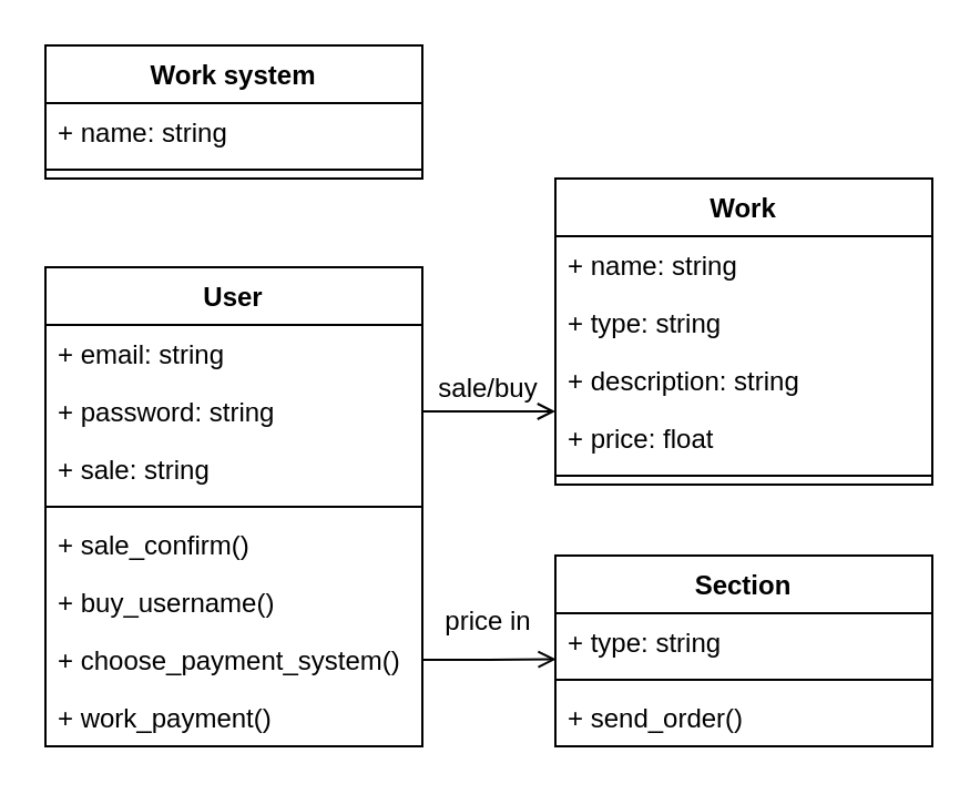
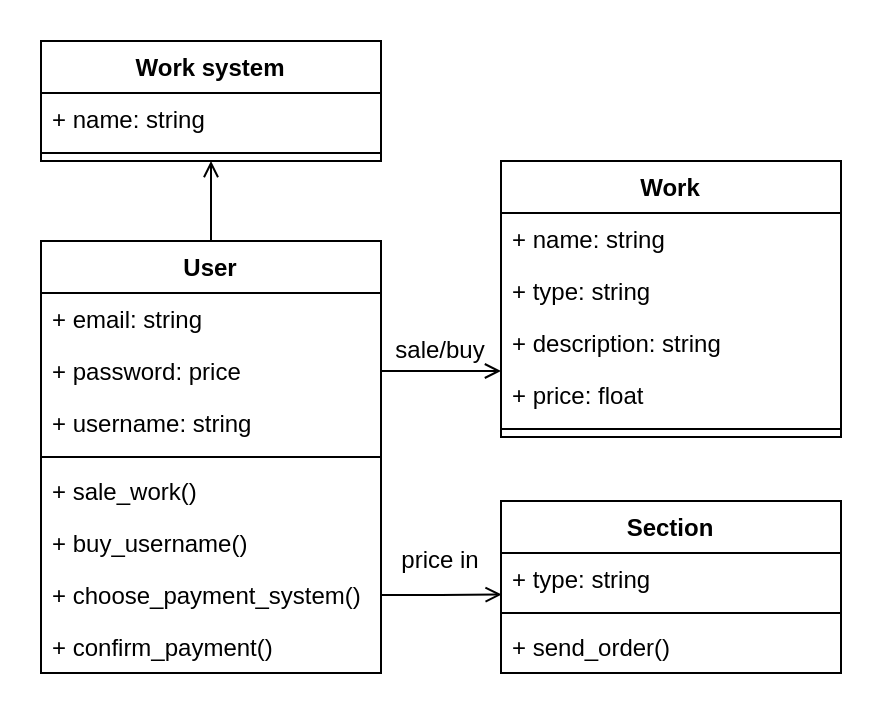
  <mxCell id="0" />
  <mxCell id="1" parent="0" />
+ <mxCell id="2" style="edgeStyle=orthogonalEdgeStyle;rounded=0;orthogonalLoop=1;jettySize=auto;html=1;entryX=0.5;entryY=1;entryDx=0;entryDy=0;endArrow=open;endFill=0;" edge="1" parent="1" source="3" target="16"><mxGeometry relative="1" as="geometry" /></mxCell>
  <mxCell id="3" value="User" style="swimlane;fontStyle=1;align=center;verticalAlign=top;childLayout=stackLayout;horizontal=1;startSize=26;horizontalStack=0;resizeParent=1;resizeParentMax=0;resizeLast=0;collapsible=1;marginBottom=0;" vertex="1" parent="1"><mxGeometry x="20" y="120" width="170" height="216" as="geometry" /></mxCell>
  <mxCell id="4" value="+ email: string" style="text;strokeColor=none;fillColor=none;align=left;verticalAlign=top;spacingLeft=4;spacingRight=4;overflow=hidden;rotatable=0;points=[[0,0.5],[1,0.5]];portConstraint=eastwest;" vertex="1" parent="3"><mxGeometry y="26" width="170" height="26" as="geometry" /></mxCell>
- <mxCell id="5" value="+ password: string" style="text;strokeColor=none;fillColor=none;align=left;verticalAlign=top;spacingLeft=4;spacingRight=4;overflow=hidden;rotatable=0;points=[[0,0.5],[1,0.5]];portConstraint=eastwest;" vertex="1" parent="3"><mxGeometry y="52" width="170" height="26" as="geometry" /></mxCell>
- <mxCell id="6" value="+ sale: string" style="text;strokeColor=none;fillColor=none;align=left;verticalAlign=top;spacingLeft=4;spacingRight=4;overflow=hidden;rotatable=0;points=[[0,0.5],[1,0.5]];portConstraint=eastwest;" vertex="1" parent="3"><mxGeometry y="78" width="170" height="26" as="geometry" /></mxCell>
+ <mxCell id="5" value="+ password: price" style="text;strokeColor=none;fillColor=none;align=left;verticalAlign=top;spacingLeft=4;spacingRight=4;overflow=hidden;rotatable=0;points=[[0,0.5],[1,0.5]];portConstraint=eastwest;" vertex="1" parent="3"><mxGeometry y="52" width="170" height="26" as="geometry" /></mxCell>
+ <mxCell id="6" value="+ username: string" style="text;strokeColor=none;fillColor=none;align=left;verticalAlign=top;spacingLeft=4;spacingRight=4;overflow=hidden;rotatable=0;points=[[0,0.5],[1,0.5]];portConstraint=eastwest;" vertex="1" parent="3"><mxGeometry y="78" width="170" height="26" as="geometry" /></mxCell>
  <mxCell id="7" value="" style="line;strokeWidth=1;fillColor=none;align=left;verticalAlign=middle;spacingTop=-1;spacingLeft=3;spacingRight=3;rotatable=0;labelPosition=right;points=[];portConstraint=eastwest;strokeColor=inherit;" vertex="1" parent="3"><mxGeometry y="104" width="170" height="8" as="geometry" /></mxCell>
- <mxCell id="8" value="+ sale_confirm()" style="text;strokeColor=none;fillColor=none;align=left;verticalAlign=top;spacingLeft=4;spacingRight=4;overflow=hidden;rotatable=0;points=[[0,0.5],[1,0.5]];portConstraint=eastwest;" vertex="1" parent="3"><mxGeometry y="112" width="170" height="26" as="geometry" /></mxCell>
+ <mxCell id="8" value="+ sale_work()" style="text;strokeColor=none;fillColor=none;align=left;verticalAlign=top;spacingLeft=4;spacingRight=4;overflow=hidden;rotatable=0;points=[[0,0.5],[1,0.5]];portConstraint=eastwest;" vertex="1" parent="3"><mxGeometry y="112" width="170" height="26" as="geometry" /></mxCell>
  <mxCell id="9" value="+ buy_username()" style="text;strokeColor=none;fillColor=none;align=left;verticalAlign=top;spacingLeft=4;spacingRight=4;overflow=hidden;rotatable=0;points=[[0,0.5],[1,0.5]];portConstraint=eastwest;" vertex="1" parent="3"><mxGeometry y="138" width="170" height="26" as="geometry" /></mxCell>
  <mxCell id="10" value="+ choose_payment_system()" style="text;strokeColor=none;fillColor=none;align=left;verticalAlign=top;spacingLeft=4;spacingRight=4;overflow=hidden;rotatable=0;points=[[0,0.5],[1,0.5]];portConstraint=eastwest;" vertex="1" parent="3"><mxGeometry y="164" width="170" height="26" as="geometry" /></mxCell>
- <mxCell id="11" value="+ work_payment()" style="text;strokeColor=none;fillColor=none;align=left;verticalAlign=top;spacingLeft=4;spacingRight=4;overflow=hidden;rotatable=0;points=[[0,0.5],[1,0.5]];portConstraint=eastwest;" vertex="1" parent="3"><mxGeometry y="190" width="170" height="26" as="geometry" /></mxCell>
+ <mxCell id="11" value="+ confirm_payment()" style="text;strokeColor=none;fillColor=none;align=left;verticalAlign=top;spacingLeft=4;spacingRight=4;overflow=hidden;rotatable=0;points=[[0,0.5],[1,0.5]];portConstraint=eastwest;" vertex="1" parent="3"><mxGeometry y="190" width="170" height="26" as="geometry" /></mxCell>
  <mxCell id="12" value="Section" style="swimlane;fontStyle=1;align=center;verticalAlign=top;childLayout=stackLayout;horizontal=1;startSize=26;horizontalStack=0;resizeParent=1;resizeParentMax=0;resizeLast=0;collapsible=1;marginBottom=0;" vertex="1" parent="1"><mxGeometry x="250" y="250" width="170" height="86" as="geometry" /></mxCell>
  <mxCell id="13" value="+ type: string" style="text;strokeColor=none;fillColor=none;align=left;verticalAlign=top;spacingLeft=4;spacingRight=4;overflow=hidden;rotatable=0;points=[[0,0.5],[1,0.5]];portConstraint=eastwest;" vertex="1" parent="12"><mxGeometry y="26" width="170" height="26" as="geometry" /></mxCell>
  <mxCell id="14" value="" style="line;strokeWidth=1;fillColor=none;align=left;verticalAlign=middle;spacingTop=-1;spacingLeft=3;spacingRight=3;rotatable=0;labelPosition=right;points=[];portConstraint=eastwest;strokeColor=inherit;" vertex="1" parent="12"><mxGeometry y="52" width="170" height="8" as="geometry" /></mxCell>
  <mxCell id="15" value="+ send_order()" style="text;strokeColor=none;fillColor=none;align=left;verticalAlign=top;spacingLeft=4;spacingRight=4;overflow=hidden;rotatable=0;points=[[0,0.5],[1,0.5]];portConstraint=eastwest;" vertex="1" parent="12"><mxGeometry y="60" width="170" height="26" as="geometry" /></mxCell>
  <mxCell id="16" value="Work system" style="swimlane;fontStyle=1;align=center;verticalAlign=top;childLayout=stackLayout;horizontal=1;startSize=26;horizontalStack=0;resizeParent=1;resizeParentMax=0;resizeLast=0;collapsible=1;marginBottom=0;" vertex="1" parent="1"><mxGeometry x="20" y="20" width="170" height="60" as="geometry" /></mxCell>
  <mxCell id="17" value="+ name: string" style="text;strokeColor=none;fillColor=none;align=left;verticalAlign=top;spacingLeft=4;spacingRight=4;overflow=hidden;rotatable=0;points=[[0,0.5],[1,0.5]];portConstraint=eastwest;" vertex="1" parent="16"><mxGeometry y="26" width="170" height="26" as="geometry" /></mxCell>
  <mxCell id="18" value="" style="line;strokeWidth=1;fillColor=none;align=left;verticalAlign=middle;spacingTop=-1;spacingLeft=3;spacingRight=3;rotatable=0;labelPosition=right;points=[];portConstraint=eastwest;strokeColor=inherit;" vertex="1" parent="16"><mxGeometry y="52" width="170" height="8" as="geometry" /></mxCell>
  <mxCell id="19" value="Work" style="swimlane;fontStyle=1;align=center;verticalAlign=top;childLayout=stackLayout;horizontal=1;startSize=26;horizontalStack=0;resizeParent=1;resizeParentMax=0;resizeLast=0;collapsible=1;marginBottom=0;" vertex="1" parent="1"><mxGeometry x="250" y="80" width="170" height="138" as="geometry" /></mxCell>
  <mxCell id="20" value="+ name: string" style="text;strokeColor=none;fillColor=none;align=left;verticalAlign=top;spacingLeft=4;spacingRight=4;overflow=hidden;rotatable=0;points=[[0,0.5],[1,0.5]];portConstraint=eastwest;" vertex="1" parent="19"><mxGeometry y="26" width="170" height="26" as="geometry" /></mxCell>
  <mxCell id="21" value="+ type: string" style="text;strokeColor=none;fillColor=none;align=left;verticalAlign=top;spacingLeft=4;spacingRight=4;overflow=hidden;rotatable=0;points=[[0,0.5],[1,0.5]];portConstraint=eastwest;" vertex="1" parent="19"><mxGeometry y="52" width="170" height="26" as="geometry" /></mxCell>
  <mxCell id="22" value="+ description: string" style="text;strokeColor=none;fillColor=none;align=left;verticalAlign=top;spacingLeft=4;spacingRight=4;overflow=hidden;rotatable=0;points=[[0,0.5],[1,0.5]];portConstraint=eastwest;" vertex="1" parent="19"><mxGeometry y="78" width="170" height="26" as="geometry" /></mxCell>
  <mxCell id="23" value="+ price: float" style="text;strokeColor=none;fillColor=none;align=left;verticalAlign=top;spacingLeft=4;spacingRight=4;overflow=hidden;rotatable=0;points=[[0,0.5],[1,0.5]];portConstraint=eastwest;" vertex="1" parent="19"><mxGeometry y="104" width="170" height="26" as="geometry" /></mxCell>
  <mxCell id="24" value="" style="line;strokeWidth=1;fillColor=none;align=left;verticalAlign=middle;spacingTop=-1;spacingLeft=3;spacingRight=3;rotatable=0;labelPosition=right;points=[];portConstraint=eastwest;strokeColor=inherit;" vertex="1" parent="19"><mxGeometry y="130" width="170" height="8" as="geometry" /></mxCell>
  <mxCell id="25" style="edgeStyle=orthogonalEdgeStyle;rounded=0;orthogonalLoop=1;jettySize=auto;html=1;entryX=0.002;entryY=0.8;entryDx=0;entryDy=0;entryPerimeter=0;endArrow=open;endFill=0;" edge="1" parent="1" source="10" target="13"><mxGeometry relative="1" as="geometry" /></mxCell>
  <mxCell id="26" value="price in" style="text;html=1;strokeColor=none;fillColor=none;align=center;verticalAlign=middle;whiteSpace=wrap;rounded=0;" vertex="1" parent="1"><mxGeometry x="190" y="270" width="60" height="20" as="geometry" /></mxCell>
  <mxCell id="27" style="edgeStyle=orthogonalEdgeStyle;rounded=0;orthogonalLoop=1;jettySize=auto;html=1;endArrow=open;endFill=0;" edge="1" parent="1" source="5"><mxGeometry relative="1" as="geometry"><mxPoint x="250" y="185" as="targetPoint" /></mxGeometry></mxCell>
  <mxCell id="28" value="sale/buy" style="text;html=1;strokeColor=none;fillColor=none;align=center;verticalAlign=middle;whiteSpace=wrap;rounded=0;" vertex="1" parent="1"><mxGeometry x="190" y="165" width="60" height="20" as="geometry" /></mxCell>
